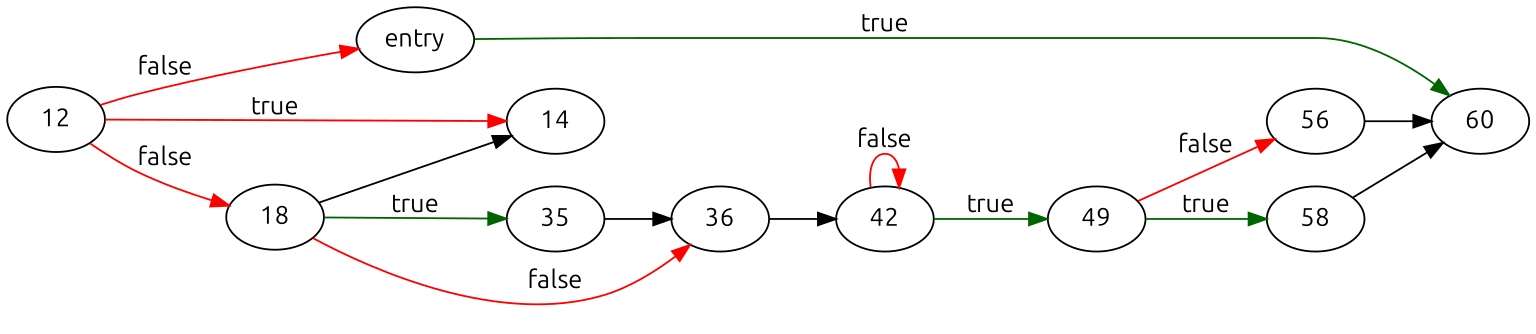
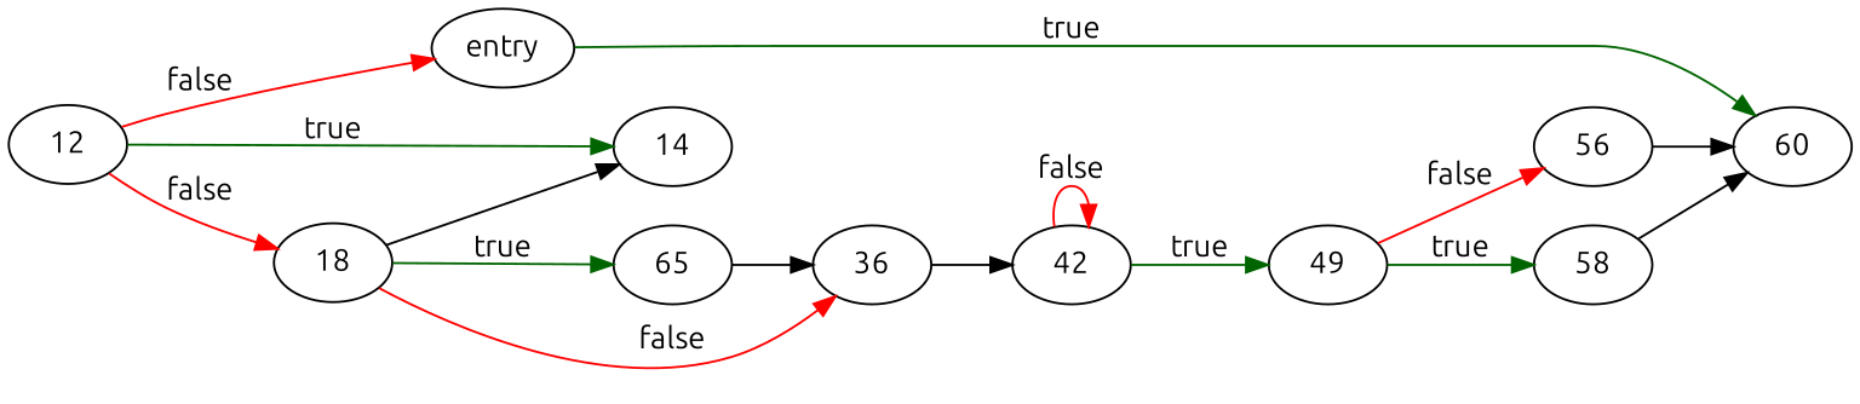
  digraph {
    fontname=Ubuntu
    rankdir=LR
    node [fontname=Ubuntu]
    edge [fontname=Ubuntu]
    n1 [label=entry]
    60
    12
    14
    18
-   35
+   35 [label=65]
    36
    42
    49
    56
    58
    n1 -> 60 [color=darkgreen label=true]
    12 -> n1 [color=red label=false]
-   12 -> 14 [color=red label=true]
+   12 -> 14 [color=darkgreen label=true]
    12 -> 18 [color=red label=false]
    18 -> 14
    18 -> 35 [color=darkgreen label=true]
    18 -> 36 [color=red label=false]
    35 -> 36
    36 -> 42
    42 -> 42 [color=red label=false]
    42 -> 49 [color=darkgreen label=true]
    49 -> 56 [color=red label=false]
    49 -> 58 [color=darkgreen label=true]
    56 -> 60
    58 -> 60
  }
